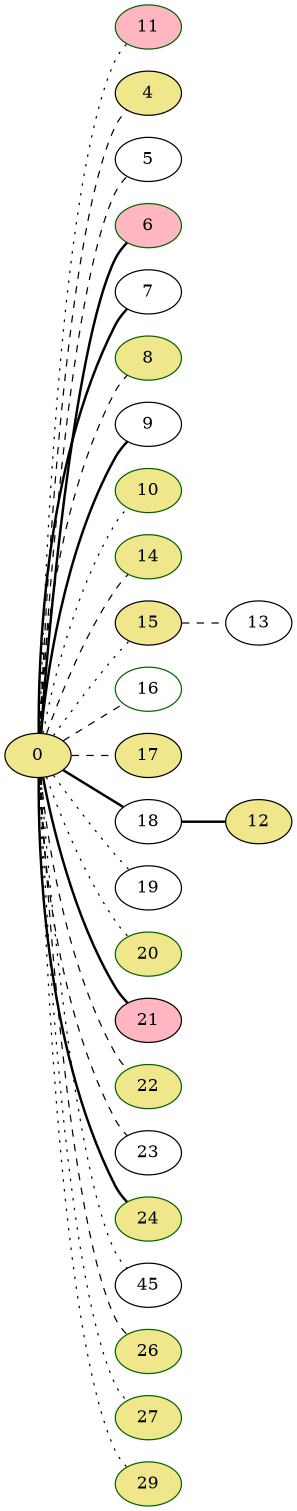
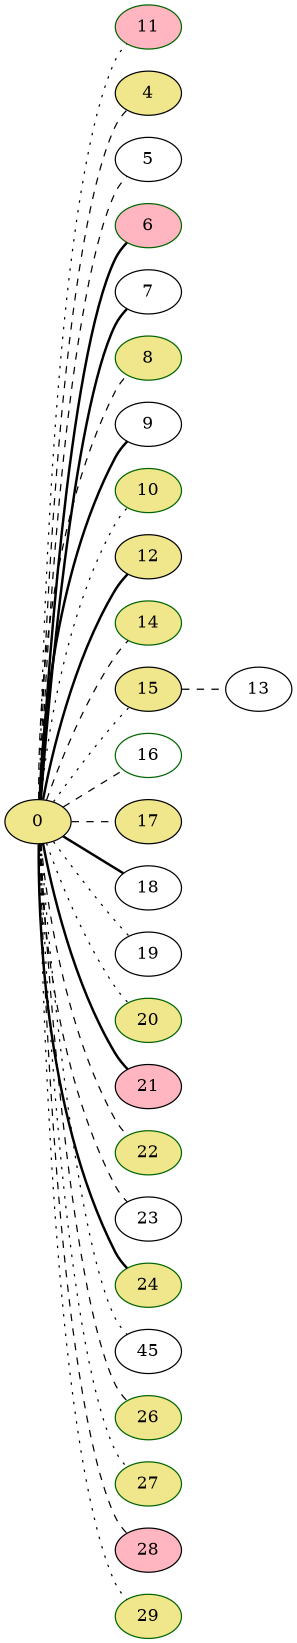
  graph {
    rankdir=LR
    node [color=black fillcolor=khaki style=filled]
    edge [style=dashed]
    11 [color=darkgreen fillcolor=lightpink]
    0
    4
    5 [fillcolor=white]
    6 [color=darkgreen fillcolor=lightpink]
    7 [fillcolor=white]
    8 [color=darkgreen]
    9 [fillcolor=white]
    10 [color=darkgreen]
    12
    14 [color=darkgreen]
    15
    16 [color=darkgreen fillcolor=white]
    17
    18 [fillcolor=white]
    19 [fillcolor=white]
    20 [color=darkgreen]
    21 [fillcolor=lightpink]
    22 [color=darkgreen]
    23 [fillcolor=white]
    24 [color=darkgreen]
    n22 [fillcolor=white label=45]
    26 [color=darkgreen]
    27 [color=darkgreen]
+   28 [fillcolor=lightpink]
    29 [color=darkgreen]
    13 [fillcolor=white]
    0 -- 11 [style=dotted]
    0 -- 4
    0 -- 5
    0 -- 6 [style=bold]
    0 -- 7 [style=bold]
    0 -- 8
    0 -- 9 [style=bold]
    0 -- 10 [style=dotted]
-   18 -- 12 [style=bold]
+   0 -- 12 [style=bold]
    0 -- 14
    0 -- 15 [style=dotted]
    0 -- 16
    0 -- 17
    0 -- 18 [style=bold]
    0 -- 19 [style=dotted]
    0 -- 20 [style=dotted]
    0 -- 21 [style=bold]
    0 -- 22
    0 -- 23
    0 -- 24 [style=bold]
    0 -- n22 [style=dotted]
    0 -- 26
    0 -- 27 [style=dotted]
+   0 -- 28
    0 -- 29 [style=dotted]
    15 -- 13
  }
